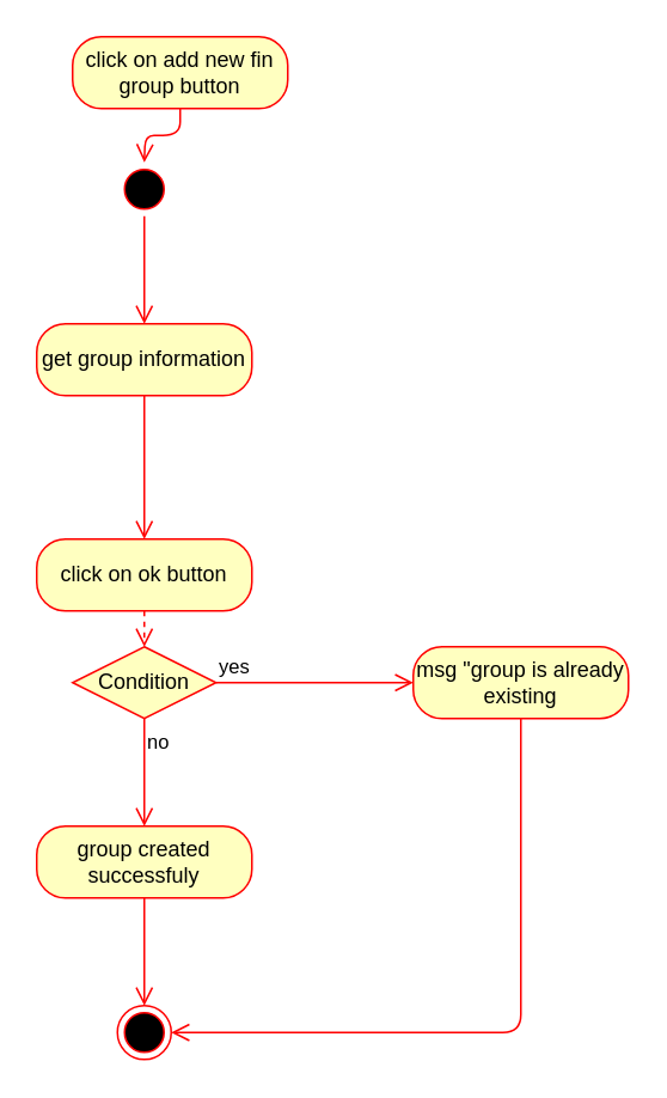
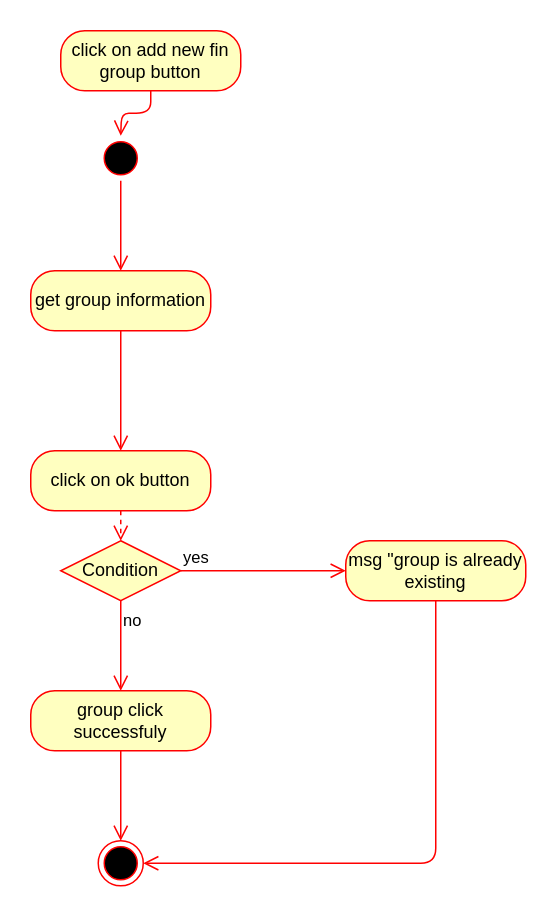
  <mxCell id="0" />
  <mxCell id="1" parent="0" />
  <mxCell id="2" value="click on add new fin group button" style="rounded=1;whiteSpace=wrap;html=1;arcSize=40;fontColor=#000000;fillColor=#ffffc0;strokeColor=#ff0000;" vertex="1" parent="1"><mxGeometry x="40" y="20" width="120" height="40" as="geometry" /></mxCell>
  <mxCell id="3" value="" style="edgeStyle=orthogonalEdgeStyle;html=1;verticalAlign=bottom;endArrow=open;endSize=8;strokeColor=#ff0000;" edge="1" source="2" parent="1"><mxGeometry relative="1" as="geometry"><mxPoint x="80" y="90" as="targetPoint" /></mxGeometry></mxCell>
  <mxCell id="4" value="" style="ellipse;html=1;shape=startState;fillColor=#000000;strokeColor=#ff0000;" vertex="1" parent="1"><mxGeometry x="65" y="90" width="30" height="30" as="geometry" /></mxCell>
  <mxCell id="5" value="" style="edgeStyle=orthogonalEdgeStyle;html=1;verticalAlign=bottom;endArrow=open;endSize=8;strokeColor=#ff0000;" edge="1" source="4" parent="1"><mxGeometry relative="1" as="geometry"><mxPoint x="80" y="180" as="targetPoint" /></mxGeometry></mxCell>
  <mxCell id="6" value="get group information" style="rounded=1;whiteSpace=wrap;html=1;arcSize=40;fontColor=#000000;fillColor=#ffffc0;strokeColor=#ff0000;" vertex="1" parent="1"><mxGeometry x="20" y="180" width="120" height="40" as="geometry" /></mxCell>
  <mxCell id="7" value="" style="edgeStyle=orthogonalEdgeStyle;html=1;verticalAlign=bottom;endArrow=open;endSize=8;strokeColor=#ff0000;" edge="1" source="6" parent="1" target="8"><mxGeometry relative="1" as="geometry"><mxPoint x="220" y="190" as="targetPoint" /></mxGeometry></mxCell>
  <mxCell id="8" value="click on ok button" style="rounded=1;whiteSpace=wrap;html=1;arcSize=40;fontColor=#000000;fillColor=#ffffc0;strokeColor=#ff0000;" vertex="1" parent="1"><mxGeometry x="20" y="300" width="120" height="40" as="geometry" /></mxCell>
  <mxCell id="9" value="" style="edgeStyle=orthogonalEdgeStyle;html=1;verticalAlign=bottom;endArrow=open;endSize=8;strokeColor=#ff0000;entryX=0.5;entryY=0;entryDx=0;entryDy=0;dashed=1;" edge="1" source="8" parent="1" target="13"><mxGeometry relative="1" as="geometry"><mxPoint x="-30" y="360" as="targetPoint" /></mxGeometry></mxCell>
- <mxCell id="10" value="group created successfuly" style="rounded=1;whiteSpace=wrap;html=1;arcSize=40;fontColor=#000000;fillColor=#ffffc0;strokeColor=#ff0000;" vertex="1" parent="1"><mxGeometry x="20" y="460" width="120" height="40" as="geometry" /></mxCell>
+ <mxCell id="10" value="group click successfuly" style="rounded=1;whiteSpace=wrap;html=1;arcSize=40;fontColor=#000000;fillColor=#ffffc0;strokeColor=#ff0000;" vertex="1" parent="1"><mxGeometry x="20" y="460" width="120" height="40" as="geometry" /></mxCell>
  <mxCell id="11" value="" style="edgeStyle=orthogonalEdgeStyle;html=1;verticalAlign=bottom;endArrow=open;endSize=8;strokeColor=#ff0000;" edge="1" source="10" parent="1"><mxGeometry relative="1" as="geometry"><mxPoint x="80" y="560" as="targetPoint" /></mxGeometry></mxCell>
  <mxCell id="12" value="" style="ellipse;html=1;shape=endState;fillColor=#000000;strokeColor=#ff0000;" vertex="1" parent="1"><mxGeometry x="65" y="560" width="30" height="30" as="geometry" /></mxCell>
  <mxCell id="13" value="Condition" style="rhombus;whiteSpace=wrap;html=1;fillColor=#ffffc0;strokeColor=#ff0000;" vertex="1" parent="1"><mxGeometry x="40" y="360" width="80" height="40" as="geometry" /></mxCell>
  <mxCell id="14" value="yes" style="edgeStyle=orthogonalEdgeStyle;html=1;align=left;verticalAlign=bottom;endArrow=open;endSize=8;strokeColor=#ff0000;exitX=1;exitY=0.5;exitDx=0;exitDy=0;entryX=0;entryY=0.5;entryDx=0;entryDy=0;" edge="1" source="13" parent="1" target="16"><mxGeometry x="-1" relative="1" as="geometry"><mxPoint x="220" y="229" as="targetPoint" /><Array as="points"><mxPoint x="230" y="380" /><mxPoint x="230" y="380" /></Array></mxGeometry></mxCell>
  <mxCell id="15" value="no" style="edgeStyle=orthogonalEdgeStyle;html=1;align=left;verticalAlign=top;endArrow=open;endSize=8;strokeColor=#ff0000;" edge="1" source="13" parent="1"><mxGeometry x="-1" relative="1" as="geometry"><mxPoint x="80" y="460" as="targetPoint" /></mxGeometry></mxCell>
  <mxCell id="16" value="msg &quot;group is already existing" style="rounded=1;whiteSpace=wrap;html=1;arcSize=40;fontColor=#000000;fillColor=#ffffc0;strokeColor=#ff0000;" vertex="1" parent="1"><mxGeometry x="230" y="360" width="120" height="40" as="geometry" /></mxCell>
  <mxCell id="17" value="" style="edgeStyle=orthogonalEdgeStyle;html=1;verticalAlign=bottom;endArrow=open;endSize=8;strokeColor=#ff0000;entryX=1;entryY=0.5;entryDx=0;entryDy=0;exitX=0.5;exitY=1;exitDx=0;exitDy=0;" edge="1" source="16" parent="1" target="12"><mxGeometry relative="1" as="geometry"><mxPoint x="310" y="490" as="targetPoint" /></mxGeometry></mxCell>
